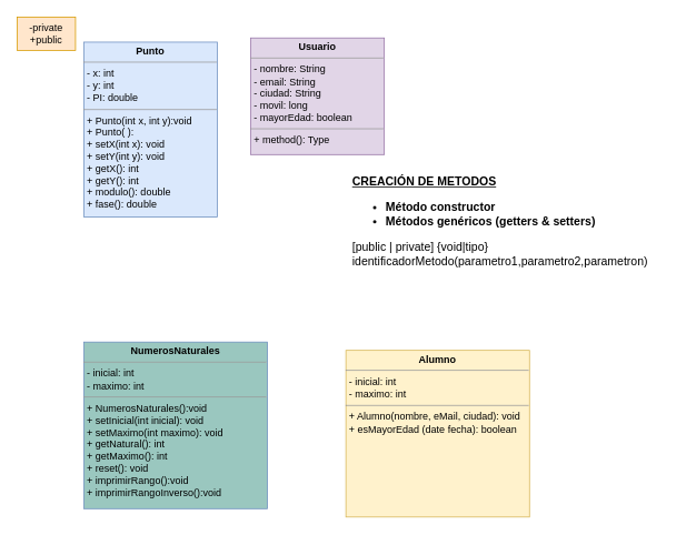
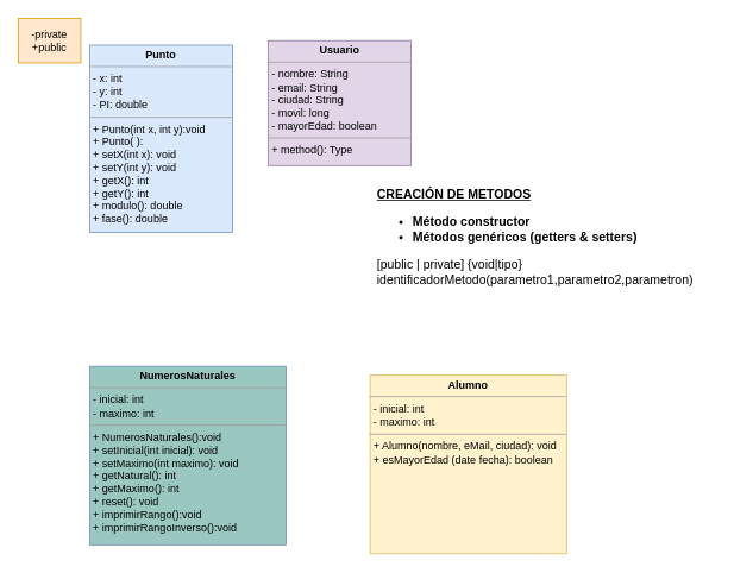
  <mxCell id="0" />
  <mxCell id="1" parent="0" />
  <mxCell id="2" value="&lt;p style=&quot;margin:0px;margin-top:4px;text-align:center;&quot;&gt;&lt;b&gt;Punto&lt;/b&gt;&lt;/p&gt;&lt;hr size=&quot;1&quot;&gt;&lt;p style=&quot;margin:0px;margin-left:4px;&quot;&gt;- x: int&amp;nbsp;&lt;/p&gt;&lt;p style=&quot;margin:0px;margin-left:4px;&quot;&gt;- y: int&lt;/p&gt;&lt;p style=&quot;margin:0px;margin-left:4px;&quot;&gt;- PI: double&lt;/p&gt;&lt;hr size=&quot;1&quot;&gt;&lt;p style=&quot;margin:0px;margin-left:4px;&quot;&gt;&lt;span style=&quot;background-color: initial;&quot;&gt;+ Punto(int x, int y):void&lt;/span&gt;&lt;/p&gt;&lt;p style=&quot;margin:0px;margin-left:4px;&quot;&gt;&lt;span style=&quot;background-color: initial;&quot;&gt;+ Punto( ):&amp;nbsp;&lt;/span&gt;&lt;/p&gt;&lt;p style=&quot;margin:0px;margin-left:4px;&quot;&gt;&lt;span style=&quot;background-color: initial;&quot;&gt;+ setX(int x): void&lt;/span&gt;&lt;br&gt;&lt;/p&gt;&lt;p style=&quot;margin:0px;margin-left:4px;&quot;&gt;+ setY(int y): void&lt;/p&gt;&lt;p style=&quot;margin:0px;margin-left:4px;&quot;&gt;+ getX(): int&lt;/p&gt;&lt;p style=&quot;margin:0px;margin-left:4px;&quot;&gt;+ getY(): int&lt;/p&gt;&lt;p style=&quot;border-color: var(--border-color); margin: 0px 0px 0px 4px;&quot;&gt;+ modulo(): double&lt;/p&gt;&lt;p style=&quot;border-color: var(--border-color); margin: 0px 0px 0px 4px;&quot;&gt;+ fase(): double&lt;/p&gt;&lt;p style=&quot;margin:0px;margin-left:4px;&quot;&gt;&lt;br&gt;&lt;/p&gt;&lt;p style=&quot;margin:0px;margin-left:4px;&quot;&gt;&lt;br&gt;&lt;/p&gt;" style="verticalAlign=top;align=left;overflow=fill;fontSize=12;fontFamily=Helvetica;html=1;whiteSpace=wrap;fillColor=#dae8fc;strokeColor=#6c8ebf;" vertex="1" parent="1"><mxGeometry x="100" y="50" width="160" height="210" as="geometry" /></mxCell>
  <mxCell id="3" value="&lt;p style=&quot;margin:0px;margin-top:4px;text-align:center;&quot;&gt;&lt;b&gt;Usuario&lt;/b&gt;&lt;/p&gt;&lt;hr size=&quot;1&quot;&gt;&lt;p style=&quot;margin:0px;margin-left:4px;&quot;&gt;- nombre: String&lt;/p&gt;&lt;p style=&quot;margin:0px;margin-left:4px;&quot;&gt;- email: String&lt;/p&gt;&lt;p style=&quot;margin:0px;margin-left:4px;&quot;&gt;- ciudad: String&lt;/p&gt;&lt;p style=&quot;margin:0px;margin-left:4px;&quot;&gt;- movil: long&lt;/p&gt;&lt;p style=&quot;margin:0px;margin-left:4px;&quot;&gt;- mayorEdad: boolean&lt;/p&gt;&lt;hr size=&quot;1&quot;&gt;&lt;p style=&quot;margin:0px;margin-left:4px;&quot;&gt;+ method(): Type&lt;/p&gt;" style="verticalAlign=top;align=left;overflow=fill;fontSize=12;fontFamily=Helvetica;html=1;whiteSpace=wrap;fillColor=#e1d5e7;strokeColor=#9673a6;" vertex="1" parent="1"><mxGeometry x="300" y="45" width="160" height="140" as="geometry" /></mxCell>
  <mxCell id="4" value="&lt;font style=&quot;font-size: 14px;&quot;&gt;&lt;b style=&quot;text-decoration-line: underline;&quot;&gt;CREACIÓN DE METODOS&lt;/b&gt;&lt;br&gt;&lt;ul style=&quot;&quot;&gt;&lt;li style=&quot;&quot;&gt;&lt;b&gt;Método constructor&lt;/b&gt;&lt;/li&gt;&lt;li style=&quot;&quot;&gt;&lt;b&gt;Métodos genéricos (getters &amp;amp; setters)&lt;/b&gt;&lt;/li&gt;&lt;/ul&gt;&lt;div&gt;[public | private] {void|tipo} identificadorMetodo(parametro1,parametro2,parametron)&lt;/div&gt;&lt;/font&gt;" style="text;html=1;strokeColor=none;fillColor=none;align=left;verticalAlign=middle;whiteSpace=wrap;rounded=0;" vertex="1" parent="1"><mxGeometry x="420" y="200" width="380" height="130" as="geometry" /></mxCell>
- <mxCell id="5" value="-private&lt;br&gt;+public&lt;br&gt;" style="text;html=1;strokeColor=#d79b00;fillColor=#ffe6cc;align=center;verticalAlign=middle;whiteSpace=wrap;rounded=0;" vertex="1" parent="1"><mxGeometry x="20" y="20" width="70" height="40" as="geometry" /></mxCell>
+ <mxCell id="5" value="-private&lt;br&gt;+public&lt;br&gt;" style="text;html=1;strokeColor=#d79b00;fillColor=#ffe6cc;align=center;verticalAlign=middle;whiteSpace=wrap;rounded=0;" vertex="1" parent="1"><mxGeometry x="20" y="20" width="70" height="50" as="geometry" /></mxCell>
  <mxCell id="6" value="&lt;p style=&quot;margin:0px;margin-top:4px;text-align:center;&quot;&gt;&lt;b&gt;NumerosNaturales&lt;/b&gt;&lt;/p&gt;&lt;hr size=&quot;1&quot;&gt;&lt;p style=&quot;margin:0px;margin-left:4px;&quot;&gt;- inicial: int&lt;/p&gt;&lt;p style=&quot;margin:0px;margin-left:4px;&quot;&gt;- maximo: int&lt;/p&gt;&lt;hr size=&quot;1&quot;&gt;&lt;p style=&quot;margin:0px;margin-left:4px;&quot;&gt;&lt;span style=&quot;background-color: initial;&quot;&gt;+ NumerosNaturales():void&lt;/span&gt;&lt;/p&gt;&lt;p style=&quot;margin:0px;margin-left:4px;&quot;&gt;&lt;span style=&quot;background-color: initial;&quot;&gt;+ setInicial(int inicial): void&lt;/span&gt;&lt;br&gt;&lt;/p&gt;&lt;p style=&quot;margin:0px;margin-left:4px;&quot;&gt;+ setMaximo(int maximo): void&lt;/p&gt;&lt;p style=&quot;margin:0px;margin-left:4px;&quot;&gt;+ getNatural(): int&lt;/p&gt;&lt;p style=&quot;margin:0px;margin-left:4px;&quot;&gt;+ getMaximo(): int&lt;/p&gt;&lt;p style=&quot;margin:0px;margin-left:4px;&quot;&gt;+ reset(): void&lt;/p&gt;&lt;p style=&quot;margin:0px;margin-left:4px;&quot;&gt;+ imprimirRango():void&lt;/p&gt;&lt;p style=&quot;margin:0px;margin-left:4px;&quot;&gt;+ imprimirRangoInverso():void&lt;/p&gt;&lt;p style=&quot;border-color: var(--border-color); margin: 0px 0px 0px 4px;&quot;&gt;&lt;br&gt;&lt;/p&gt;&lt;p style=&quot;margin:0px;margin-left:4px;&quot;&gt;&lt;br&gt;&lt;/p&gt;&lt;p style=&quot;margin:0px;margin-left:4px;&quot;&gt;&lt;br&gt;&lt;/p&gt;" style="verticalAlign=top;align=left;overflow=fill;fontSize=12;fontFamily=Helvetica;html=1;whiteSpace=wrap;fillColor=#9AC7BF;strokeColor=#6c8ebf;" vertex="1" parent="1"><mxGeometry x="100" y="410" width="220" height="200" as="geometry" /></mxCell>
  <mxCell id="7" value="&lt;p style=&quot;margin:0px;margin-top:4px;text-align:center;&quot;&gt;&lt;b&gt;Alumno&lt;/b&gt;&lt;/p&gt;&lt;hr size=&quot;1&quot;&gt;&lt;p style=&quot;margin:0px;margin-left:4px;&quot;&gt;- inicial: int&lt;/p&gt;&lt;p style=&quot;margin:0px;margin-left:4px;&quot;&gt;- maximo: int&lt;/p&gt;&lt;hr size=&quot;1&quot;&gt;&lt;p style=&quot;margin:0px;margin-left:4px;&quot;&gt;+ Alumno(nombre, eMail, ciudad): void&lt;/p&gt;&lt;p style=&quot;margin:0px;margin-left:4px;&quot;&gt;+ esMayorEdad (date fecha): boolean&lt;/p&gt;&lt;p style=&quot;border-color: var(--border-color); margin: 0px 0px 0px 4px;&quot;&gt;&lt;br&gt;&lt;/p&gt;&lt;p style=&quot;margin:0px;margin-left:4px;&quot;&gt;&lt;br&gt;&lt;/p&gt;&lt;p style=&quot;margin:0px;margin-left:4px;&quot;&gt;&lt;br&gt;&lt;/p&gt;" style="verticalAlign=top;align=left;overflow=fill;fontSize=12;fontFamily=Helvetica;html=1;whiteSpace=wrap;fillColor=#fff2cc;strokeColor=#d6b656;" vertex="1" parent="1"><mxGeometry x="414" y="420" width="220" height="200" as="geometry" /></mxCell>
